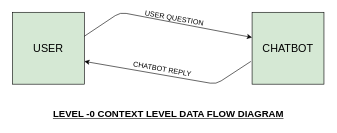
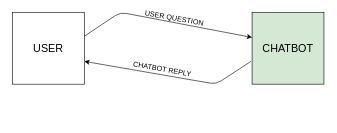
  <mxCell id="0" />
  <mxCell id="1" parent="0" />
- <mxCell id="2" value="&lt;span style=&quot;font-size: 18px;&quot;&gt;USER&lt;/span&gt;" style="whiteSpace=wrap;html=1;aspect=fixed;fontSize=18;fontStyle=0;fillColor=#d5e8d4;" vertex="1" parent="1"><mxGeometry x="20" y="20" width="120" height="120" as="geometry" /></mxCell>
+ <mxCell id="2" value="&lt;span style=&quot;font-size: 18px;&quot;&gt;USER&lt;/span&gt;" style="whiteSpace=wrap;html=1;aspect=fixed;fontSize=18;fontStyle=0" vertex="1" parent="1"><mxGeometry x="20" y="20" width="120" height="120" as="geometry" /></mxCell>
  <mxCell id="3" value="&lt;font style=&quot;font-size: 18px&quot;&gt;CHATBOT&lt;/font&gt;" style="whiteSpace=wrap;html=1;aspect=fixed;fontStyle=0;fillColor=#d5e8d4;" vertex="1" parent="1"><mxGeometry x="420" y="20" width="120" height="120" as="geometry" /></mxCell>
  <mxCell id="4" value="" style="endArrow=classic;html=1;entryX=0;entryY=0.35;entryDx=0;entryDy=0;entryPerimeter=0;" edge="1" parent="1" target="3"><mxGeometry width="50" height="50" relative="1" as="geometry"><mxPoint x="140" y="60" as="sourcePoint" /><mxPoint x="410" y="60" as="targetPoint" /><Array as="points"><mxPoint x="200" y="20" /></Array></mxGeometry></mxCell>
  <mxCell id="5" value="" style="endArrow=classic;html=1;entryX=1;entryY=0.683;entryDx=0;entryDy=0;entryPerimeter=0;" edge="1" parent="1" target="2"><mxGeometry width="50" height="50" relative="1" as="geometry"><mxPoint x="418" y="102" as="sourcePoint" /><mxPoint x="70" y="160" as="targetPoint" /><Array as="points"><mxPoint x="360" y="140" /></Array></mxGeometry></mxCell>
  <mxCell id="6" value="USER QUESTION" style="text;html=1;align=center;verticalAlign=middle;resizable=0;points=[];;autosize=1;rotation=10;fontSize=12;" vertex="1" parent="1"><mxGeometry x="235" y="20" width="110" height="20" as="geometry" /></mxCell>
  <mxCell id="7" value="CHATBOT REPLY" style="text;html=1;align=center;verticalAlign=middle;resizable=0;points=[];;autosize=1;rotation=10;direction=south;" vertex="1" parent="1"><mxGeometry x="260" y="60" width="20" height="110" as="geometry" /></mxCell>
- <mxCell id="8" value="LEVEL -0 CONTEXT LEVEL DATA FLOW DIAGRAM" style="text;html=1;align=center;verticalAlign=middle;resizable=0;points=[];;autosize=1;fontStyle=5;fontSize=16;dashed=1;dashPattern=1 1;" vertex="1" parent="1"><mxGeometry x="80" y="180" width="400" height="20" as="geometry" /></mxCell>
